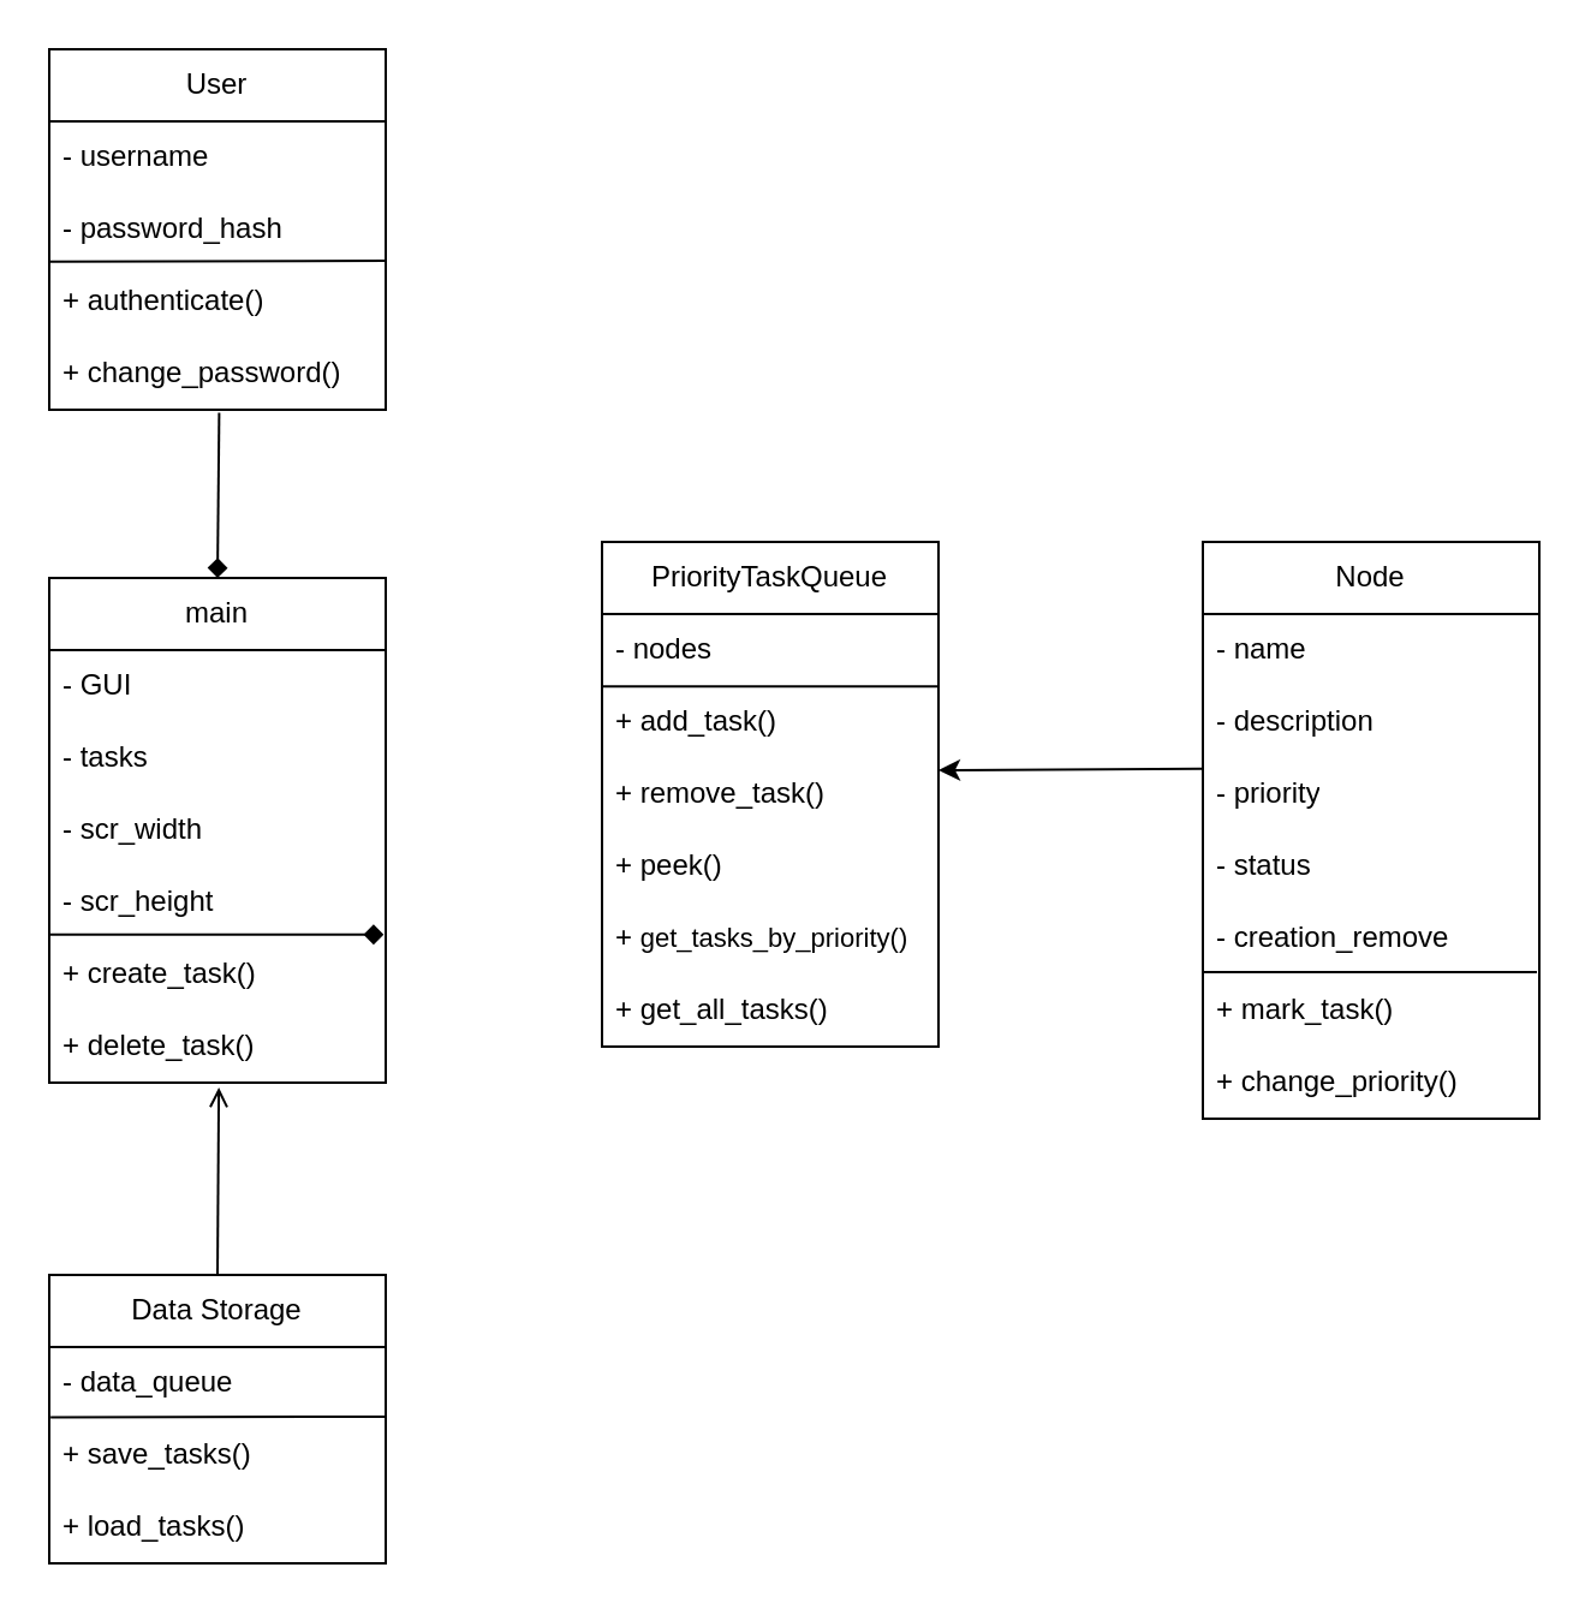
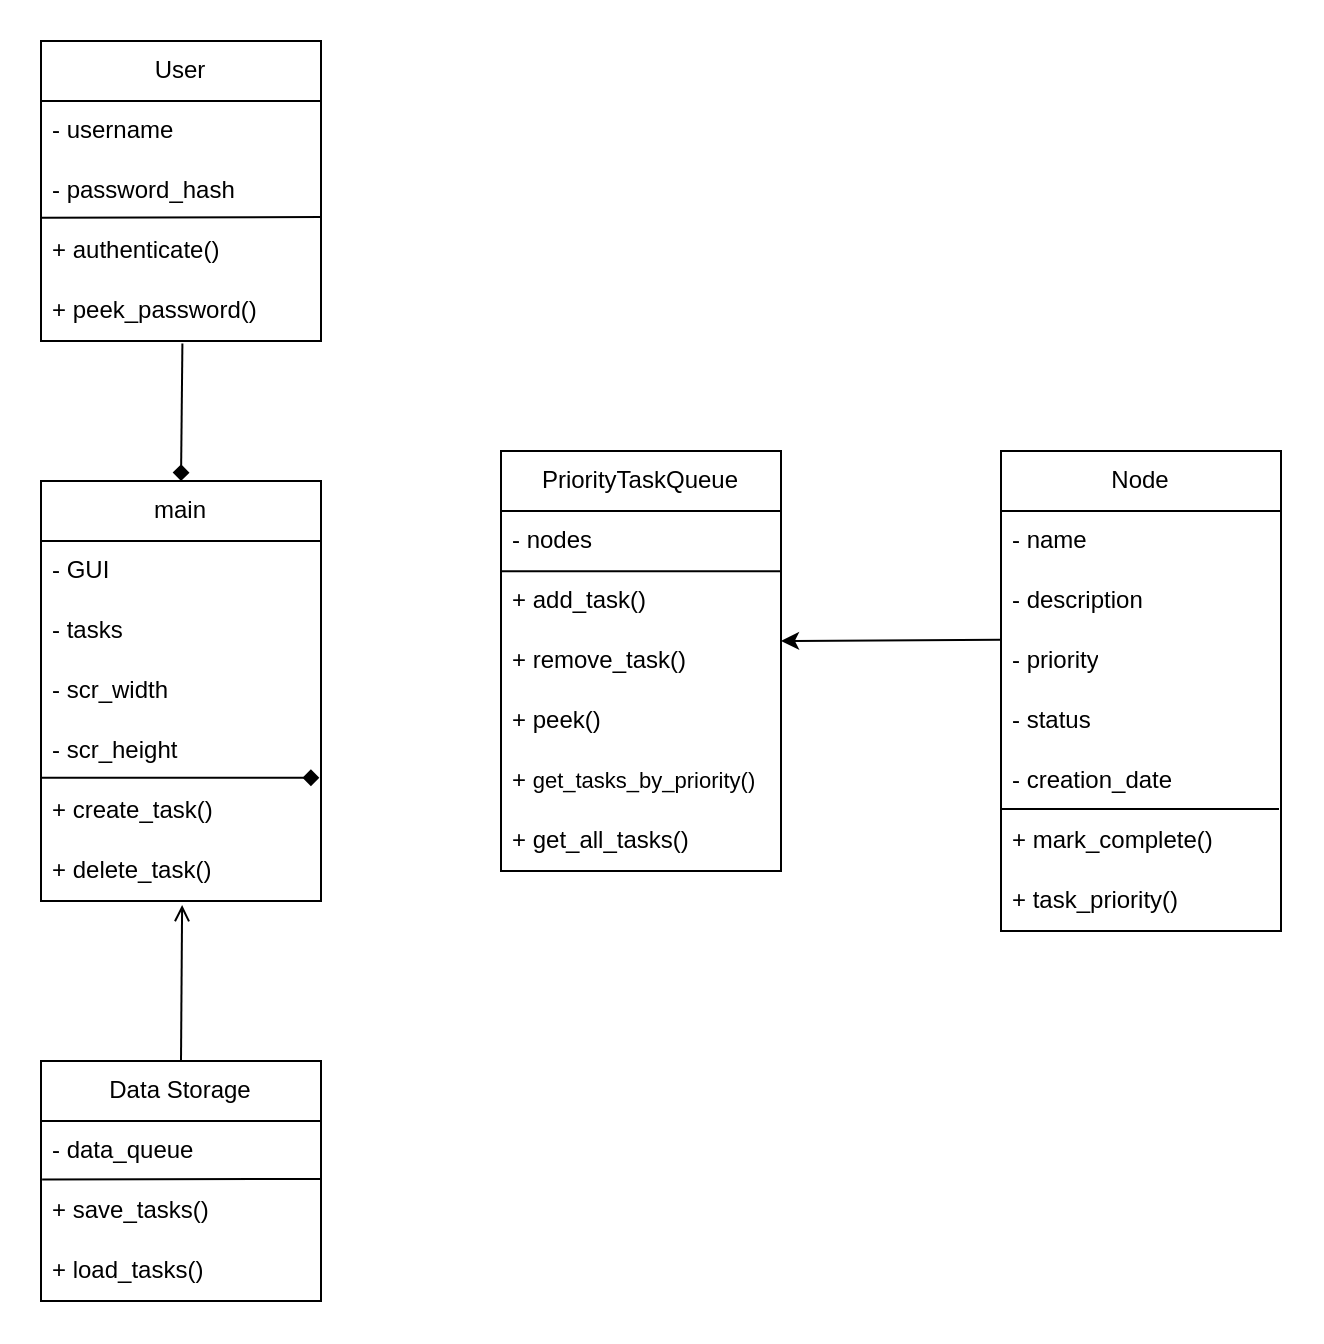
  <mxCell id="0" />
  <mxCell id="1" parent="0" />
  <mxCell id="2" value="main" style="swimlane;fontStyle=0;childLayout=stackLayout;horizontal=1;startSize=30;horizontalStack=0;resizeParent=1;resizeParentMax=0;resizeLast=0;collapsible=1;marginBottom=0;whiteSpace=wrap;html=1;" vertex="1" parent="1"><mxGeometry x="20" y="240" width="140" height="210" as="geometry" /></mxCell>
  <mxCell id="3" value="- GUI" style="text;strokeColor=none;fillColor=none;align=left;verticalAlign=middle;spacingLeft=4;spacingRight=4;overflow=hidden;points=[[0,0.5],[1,0.5]];portConstraint=eastwest;rotatable=0;whiteSpace=wrap;html=1;" vertex="1" parent="2"><mxGeometry y="30" width="140" height="30" as="geometry" /></mxCell>
  <mxCell id="4" value="- tasks" style="text;strokeColor=none;fillColor=none;align=left;verticalAlign=middle;spacingLeft=4;spacingRight=4;overflow=hidden;points=[[0,0.5],[1,0.5]];portConstraint=eastwest;rotatable=0;whiteSpace=wrap;html=1;" vertex="1" parent="2"><mxGeometry y="60" width="140" height="30" as="geometry" /></mxCell>
  <mxCell id="5" value="- scr_width" style="text;strokeColor=none;fillColor=none;align=left;verticalAlign=middle;spacingLeft=4;spacingRight=4;overflow=hidden;points=[[0,0.5],[1,0.5]];portConstraint=eastwest;rotatable=0;whiteSpace=wrap;html=1;" vertex="1" parent="2"><mxGeometry y="90" width="140" height="30" as="geometry" /></mxCell>
  <mxCell id="6" value="- scr_height" style="text;strokeColor=none;fillColor=none;align=left;verticalAlign=middle;spacingLeft=4;spacingRight=4;overflow=hidden;points=[[0,0.5],[1,0.5]];portConstraint=eastwest;rotatable=0;whiteSpace=wrap;html=1;" vertex="1" parent="2"><mxGeometry y="120" width="140" height="30" as="geometry" /></mxCell>
  <mxCell id="7" value="+ create_task()" style="text;strokeColor=none;fillColor=none;align=left;verticalAlign=middle;spacingLeft=4;spacingRight=4;overflow=hidden;points=[[0,0.5],[1,0.5]];portConstraint=eastwest;rotatable=0;whiteSpace=wrap;html=1;" vertex="1" parent="2"><mxGeometry y="150" width="140" height="30" as="geometry" /></mxCell>
  <mxCell id="8" value="+ delete_task()" style="text;strokeColor=none;fillColor=none;align=left;verticalAlign=middle;spacingLeft=4;spacingRight=4;overflow=hidden;points=[[0,0.5],[1,0.5]];portConstraint=eastwest;rotatable=0;whiteSpace=wrap;html=1;" vertex="1" parent="2"><mxGeometry y="180" width="140" height="30" as="geometry" /></mxCell>
  <mxCell id="9" value="" style="endArrow=diamond;html=1;rounded=0;exitX=0.002;exitY=-0.054;exitDx=0;exitDy=0;exitPerimeter=0;entryX=0.994;entryY=0.946;entryDx=0;entryDy=0;entryPerimeter=0;" edge="1" parent="2" source="7" target="6"><mxGeometry width="50" height="50" relative="1" as="geometry"><mxPoint x="310" y="120" as="sourcePoint" /><mxPoint x="360" y="70" as="targetPoint" /></mxGeometry></mxCell>
  <mxCell id="10" value="PriorityTaskQueue" style="swimlane;fontStyle=0;childLayout=stackLayout;horizontal=1;startSize=30;horizontalStack=0;resizeParent=1;resizeParentMax=0;resizeLast=0;collapsible=1;marginBottom=0;whiteSpace=wrap;html=1;" vertex="1" parent="1"><mxGeometry x="250" y="225" width="140" height="210" as="geometry" /></mxCell>
  <mxCell id="11" value="- nodes" style="text;strokeColor=none;fillColor=none;align=left;verticalAlign=middle;spacingLeft=4;spacingRight=4;overflow=hidden;points=[[0,0.5],[1,0.5]];portConstraint=eastwest;rotatable=0;whiteSpace=wrap;html=1;" vertex="1" parent="10"><mxGeometry y="30" width="140" height="30" as="geometry" /></mxCell>
  <mxCell id="12" value="+ add_task()" style="text;strokeColor=none;fillColor=none;align=left;verticalAlign=middle;spacingLeft=4;spacingRight=4;overflow=hidden;points=[[0,0.5],[1,0.5]];portConstraint=eastwest;rotatable=0;whiteSpace=wrap;html=1;" vertex="1" parent="10"><mxGeometry y="60" width="140" height="30" as="geometry" /></mxCell>
  <mxCell id="13" value="+ remove_task()" style="text;strokeColor=none;fillColor=none;align=left;verticalAlign=middle;spacingLeft=4;spacingRight=4;overflow=hidden;points=[[0,0.5],[1,0.5]];portConstraint=eastwest;rotatable=0;whiteSpace=wrap;html=1;" vertex="1" parent="10"><mxGeometry y="90" width="140" height="30" as="geometry" /></mxCell>
  <mxCell id="14" value="+ peek()" style="text;strokeColor=none;fillColor=none;align=left;verticalAlign=middle;spacingLeft=4;spacingRight=4;overflow=hidden;points=[[0,0.5],[1,0.5]];portConstraint=eastwest;rotatable=0;whiteSpace=wrap;html=1;" vertex="1" parent="10"><mxGeometry y="120" width="140" height="30" as="geometry" /></mxCell>
  <mxCell id="15" value="+ &lt;font style=&quot;font-size: 11px;&quot;&gt;get_tasks_by_priority()&lt;/font&gt;" style="text;strokeColor=none;fillColor=none;align=left;verticalAlign=middle;spacingLeft=4;spacingRight=4;overflow=hidden;points=[[0,0.5],[1,0.5]];portConstraint=eastwest;rotatable=0;whiteSpace=wrap;html=1;" vertex="1" parent="10"><mxGeometry y="150" width="140" height="30" as="geometry" /></mxCell>
  <mxCell id="16" value="+ get_all_tasks()" style="text;strokeColor=none;fillColor=none;align=left;verticalAlign=middle;spacingLeft=4;spacingRight=4;overflow=hidden;points=[[0,0.5],[1,0.5]];portConstraint=eastwest;rotatable=0;whiteSpace=wrap;html=1;" vertex="1" parent="10"><mxGeometry y="180" width="140" height="30" as="geometry" /></mxCell>
  <mxCell id="17" value="" style="endArrow=none;html=1;rounded=0;exitX=0.001;exitY=0.003;exitDx=0;exitDy=0;exitPerimeter=0;entryX=1.003;entryY=0.003;entryDx=0;entryDy=0;entryPerimeter=0;" edge="1" parent="10" source="12" target="12"><mxGeometry width="50" height="50" relative="1" as="geometry"><mxPoint y="120" as="sourcePoint" /><mxPoint x="140" y="120" as="targetPoint" /></mxGeometry></mxCell>
  <mxCell id="18" value="Node" style="swimlane;fontStyle=0;childLayout=stackLayout;horizontal=1;startSize=30;horizontalStack=0;resizeParent=1;resizeParentMax=0;resizeLast=0;collapsible=1;marginBottom=0;whiteSpace=wrap;html=1;" vertex="1" parent="1"><mxGeometry x="500" y="225" width="140" height="240" as="geometry" /></mxCell>
  <mxCell id="19" value="- name" style="text;strokeColor=none;fillColor=none;align=left;verticalAlign=middle;spacingLeft=4;spacingRight=4;overflow=hidden;points=[[0,0.5],[1,0.5]];portConstraint=eastwest;rotatable=0;whiteSpace=wrap;html=1;" vertex="1" parent="18"><mxGeometry y="30" width="140" height="30" as="geometry" /></mxCell>
  <mxCell id="20" value="- description" style="text;strokeColor=none;fillColor=none;align=left;verticalAlign=middle;spacingLeft=4;spacingRight=4;overflow=hidden;points=[[0,0.5],[1,0.5]];portConstraint=eastwest;rotatable=0;whiteSpace=wrap;html=1;" vertex="1" parent="18"><mxGeometry y="60" width="140" height="30" as="geometry" /></mxCell>
  <mxCell id="21" value="- priority" style="text;strokeColor=none;fillColor=none;align=left;verticalAlign=middle;spacingLeft=4;spacingRight=4;overflow=hidden;points=[[0,0.5],[1,0.5]];portConstraint=eastwest;rotatable=0;whiteSpace=wrap;html=1;" vertex="1" parent="18"><mxGeometry y="90" width="140" height="30" as="geometry" /></mxCell>
  <mxCell id="22" value="- status" style="text;strokeColor=none;fillColor=none;align=left;verticalAlign=middle;spacingLeft=4;spacingRight=4;overflow=hidden;points=[[0,0.5],[1,0.5]];portConstraint=eastwest;rotatable=0;whiteSpace=wrap;html=1;" vertex="1" parent="18"><mxGeometry y="120" width="140" height="30" as="geometry" /></mxCell>
- <mxCell id="23" value="- creation_remove" style="text;strokeColor=none;fillColor=none;align=left;verticalAlign=middle;spacingLeft=4;spacingRight=4;overflow=hidden;points=[[0,0.5],[1,0.5]];portConstraint=eastwest;rotatable=0;whiteSpace=wrap;html=1;" vertex="1" parent="18"><mxGeometry y="150" width="140" height="30" as="geometry" /></mxCell>
+ <mxCell id="23" value="- creation_date" style="text;strokeColor=none;fillColor=none;align=left;verticalAlign=middle;spacingLeft=4;spacingRight=4;overflow=hidden;points=[[0,0.5],[1,0.5]];portConstraint=eastwest;rotatable=0;whiteSpace=wrap;html=1;" vertex="1" parent="18"><mxGeometry y="150" width="140" height="30" as="geometry" /></mxCell>
  <mxCell id="24" value="" style="endArrow=none;html=1;rounded=0;exitX=0.002;exitY=-0.054;exitDx=0;exitDy=0;exitPerimeter=0;entryX=0.994;entryY=0.946;entryDx=0;entryDy=0;entryPerimeter=0;" edge="1" parent="18"><mxGeometry width="50" height="50" relative="1" as="geometry"><mxPoint y="179" as="sourcePoint" /><mxPoint x="139" y="179" as="targetPoint" /></mxGeometry></mxCell>
- <mxCell id="25" value="+ mark_task()" style="text;strokeColor=none;fillColor=none;align=left;verticalAlign=middle;spacingLeft=4;spacingRight=4;overflow=hidden;points=[[0,0.5],[1,0.5]];portConstraint=eastwest;rotatable=0;whiteSpace=wrap;html=1;" vertex="1" parent="18"><mxGeometry y="180" width="140" height="30" as="geometry" /></mxCell>
- <mxCell id="26" value="+ change_priority()" style="text;strokeColor=none;fillColor=none;align=left;verticalAlign=middle;spacingLeft=4;spacingRight=4;overflow=hidden;points=[[0,0.5],[1,0.5]];portConstraint=eastwest;rotatable=0;whiteSpace=wrap;html=1;" vertex="1" parent="18"><mxGeometry y="210" width="140" height="30" as="geometry" /></mxCell>
+ <mxCell id="25" value="+ mark_complete()" style="text;strokeColor=none;fillColor=none;align=left;verticalAlign=middle;spacingLeft=4;spacingRight=4;overflow=hidden;points=[[0,0.5],[1,0.5]];portConstraint=eastwest;rotatable=0;whiteSpace=wrap;html=1;" vertex="1" parent="18"><mxGeometry y="180" width="140" height="30" as="geometry" /></mxCell>
+ <mxCell id="26" value="+ task_priority()" style="text;strokeColor=none;fillColor=none;align=left;verticalAlign=middle;spacingLeft=4;spacingRight=4;overflow=hidden;points=[[0,0.5],[1,0.5]];portConstraint=eastwest;rotatable=0;whiteSpace=wrap;html=1;" vertex="1" parent="18"><mxGeometry y="210" width="140" height="30" as="geometry" /></mxCell>
  <mxCell id="27" value="" style="endArrow=classic;html=1;rounded=0;exitX=0.002;exitY=0.145;exitDx=0;exitDy=0;exitPerimeter=0;" edge="1" parent="1" source="21"><mxGeometry width="50" height="50" relative="1" as="geometry"><mxPoint x="330" y="360" as="sourcePoint" /><mxPoint x="390" y="320" as="targetPoint" /></mxGeometry></mxCell>
  <mxCell id="28" value="User" style="swimlane;fontStyle=0;childLayout=stackLayout;horizontal=1;startSize=30;horizontalStack=0;resizeParent=1;resizeParentMax=0;resizeLast=0;collapsible=1;marginBottom=0;whiteSpace=wrap;html=1;" vertex="1" parent="1"><mxGeometry x="20" y="20" width="140" height="150" as="geometry" /></mxCell>
  <mxCell id="29" value="- username" style="text;strokeColor=none;fillColor=none;align=left;verticalAlign=middle;spacingLeft=4;spacingRight=4;overflow=hidden;points=[[0,0.5],[1,0.5]];portConstraint=eastwest;rotatable=0;whiteSpace=wrap;html=1;" vertex="1" parent="28"><mxGeometry y="30" width="140" height="30" as="geometry" /></mxCell>
  <mxCell id="30" value="- password_hash" style="text;strokeColor=none;fillColor=none;align=left;verticalAlign=middle;spacingLeft=4;spacingRight=4;overflow=hidden;points=[[0,0.5],[1,0.5]];portConstraint=eastwest;rotatable=0;whiteSpace=wrap;html=1;" vertex="1" parent="28"><mxGeometry y="60" width="140" height="30" as="geometry" /></mxCell>
  <mxCell id="31" value="+ authenticate()" style="text;strokeColor=none;fillColor=none;align=left;verticalAlign=middle;spacingLeft=4;spacingRight=4;overflow=hidden;points=[[0,0.5],[1,0.5]];portConstraint=eastwest;rotatable=0;whiteSpace=wrap;html=1;" vertex="1" parent="28"><mxGeometry y="90" width="140" height="30" as="geometry" /></mxCell>
- <mxCell id="32" value="+ change_password()" style="text;strokeColor=none;fillColor=none;align=left;verticalAlign=middle;spacingLeft=4;spacingRight=4;overflow=hidden;points=[[0,0.5],[1,0.5]];portConstraint=eastwest;rotatable=0;whiteSpace=wrap;html=1;" vertex="1" parent="28"><mxGeometry y="120" width="140" height="30" as="geometry" /></mxCell>
+ <mxCell id="32" value="+ peek_password()" style="text;strokeColor=none;fillColor=none;align=left;verticalAlign=middle;spacingLeft=4;spacingRight=4;overflow=hidden;points=[[0,0.5],[1,0.5]];portConstraint=eastwest;rotatable=0;whiteSpace=wrap;html=1;" vertex="1" parent="28"><mxGeometry y="120" width="140" height="30" as="geometry" /></mxCell>
  <mxCell id="33" value="" style="endArrow=none;html=1;rounded=0;exitX=0;exitY=0.944;exitDx=0;exitDy=0;exitPerimeter=0;" edge="1" parent="28" source="30"><mxGeometry width="50" height="50" relative="1" as="geometry"><mxPoint x="300" y="160" as="sourcePoint" /><mxPoint x="140" y="88" as="targetPoint" /></mxGeometry></mxCell>
  <mxCell id="34" value="" style="endArrow=diamond;html=1;rounded=0;entryX=0.5;entryY=0;entryDx=0;entryDy=0;exitX=0.505;exitY=1.04;exitDx=0;exitDy=0;exitPerimeter=0;" edge="1" parent="1" source="32" target="2"><mxGeometry width="50" height="50" relative="1" as="geometry"><mxPoint x="249" y="200" as="sourcePoint" /><mxPoint x="160" y="200" as="targetPoint" /></mxGeometry></mxCell>
  <mxCell id="35" value="Data Storage" style="swimlane;fontStyle=0;childLayout=stackLayout;horizontal=1;startSize=30;horizontalStack=0;resizeParent=1;resizeParentMax=0;resizeLast=0;collapsible=1;marginBottom=0;whiteSpace=wrap;html=1;" vertex="1" parent="1"><mxGeometry x="20" y="530" width="140" height="120" as="geometry" /></mxCell>
  <mxCell id="36" value="- data_queue" style="text;strokeColor=none;fillColor=none;align=left;verticalAlign=middle;spacingLeft=4;spacingRight=4;overflow=hidden;points=[[0,0.5],[1,0.5]];portConstraint=eastwest;rotatable=0;whiteSpace=wrap;html=1;" vertex="1" parent="35"><mxGeometry y="30" width="140" height="30" as="geometry" /></mxCell>
  <mxCell id="37" value="+ save_tasks()" style="text;strokeColor=none;fillColor=none;align=left;verticalAlign=middle;spacingLeft=4;spacingRight=4;overflow=hidden;points=[[0,0.5],[1,0.5]];portConstraint=eastwest;rotatable=0;whiteSpace=wrap;html=1;" vertex="1" parent="35"><mxGeometry y="60" width="140" height="30" as="geometry" /></mxCell>
  <mxCell id="38" value="+ load_tasks()" style="text;strokeColor=none;fillColor=none;align=left;verticalAlign=middle;spacingLeft=4;spacingRight=4;overflow=hidden;points=[[0,0.5],[1,0.5]];portConstraint=eastwest;rotatable=0;whiteSpace=wrap;html=1;" vertex="1" parent="35"><mxGeometry y="90" width="140" height="30" as="geometry" /></mxCell>
  <mxCell id="39" value="" style="endArrow=none;html=1;rounded=0;exitX=0.004;exitY=-0.027;exitDx=0;exitDy=0;exitPerimeter=0;" edge="1" parent="35" source="37"><mxGeometry width="50" height="50" relative="1" as="geometry"><mxPoint x="310" y="-10" as="sourcePoint" /><mxPoint x="140" y="59" as="targetPoint" /></mxGeometry></mxCell>
  <mxCell id="40" value="" style="endArrow=open;html=1;rounded=0;entryX=0.504;entryY=1.068;entryDx=0;entryDy=0;entryPerimeter=0;exitX=0.5;exitY=0;exitDx=0;exitDy=0;" edge="1" parent="1" source="35" target="8"><mxGeometry width="50" height="50" relative="1" as="geometry"><mxPoint x="130" y="520" as="sourcePoint" /><mxPoint x="180" y="470" as="targetPoint" /></mxGeometry></mxCell>
